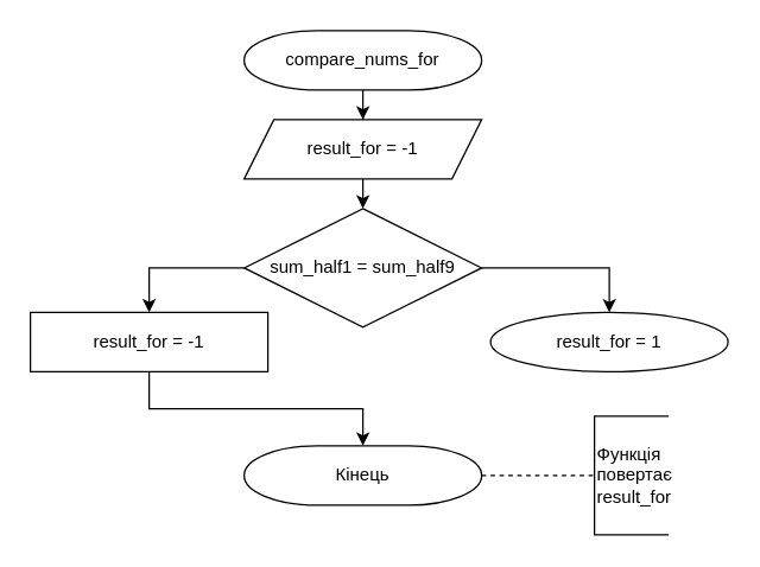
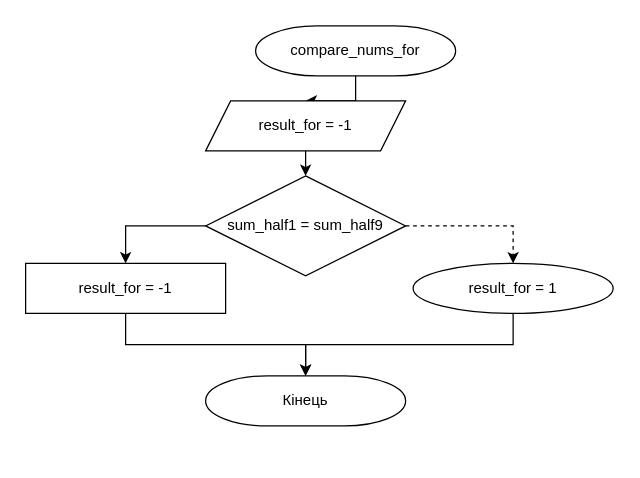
  <mxCell id="0" />
  <mxCell id="1" parent="0" />
  <mxCell id="2" style="edgeStyle=orthogonalEdgeStyle;rounded=0;orthogonalLoop=1;jettySize=auto;html=1;exitX=0.5;exitY=1;exitDx=0;exitDy=0;exitPerimeter=0;" edge="1" parent="1" source="3" target="5"><mxGeometry relative="1" as="geometry" /></mxCell>
- <mxCell id="3" value="compare_nums_for" style="strokeWidth=1;html=1;shape=mxgraph.flowchart.terminator;whiteSpace=wrap;" vertex="1" parent="1"><mxGeometry x="164" y="20" width="160" height="40" as="geometry" /></mxCell>
+ <mxCell id="3" value="compare_nums_for" style="strokeWidth=1;html=1;shape=mxgraph.flowchart.terminator;whiteSpace=wrap;" vertex="1" parent="1"><mxGeometry x="204" y="20" width="160" height="40" as="geometry" /></mxCell>
  <mxCell id="4" style="edgeStyle=orthogonalEdgeStyle;rounded=0;orthogonalLoop=1;jettySize=auto;html=1;exitX=0.5;exitY=1;exitDx=0;exitDy=0;entryX=0.5;entryY=0;entryDx=0;entryDy=0;" edge="1" parent="1" source="5" target="8"><mxGeometry relative="1" as="geometry" /></mxCell>
  <mxCell id="5" value="result_for = -1" style="shape=parallelogram;perimeter=parallelogramPerimeter;whiteSpace=wrap;html=1;fixedSize=1;strokeWidth=1;" vertex="1" parent="1"><mxGeometry x="164" y="80" width="160" height="40" as="geometry" /></mxCell>
  <mxCell id="6" style="edgeStyle=orthogonalEdgeStyle;rounded=0;orthogonalLoop=1;jettySize=auto;html=1;exitX=0;exitY=0.5;exitDx=0;exitDy=0;entryX=0.5;entryY=0;entryDx=0;entryDy=0;" edge="1" parent="1" source="8" target="12"><mxGeometry relative="1" as="geometry" /></mxCell>
- <mxCell id="7" style="edgeStyle=orthogonalEdgeStyle;rounded=0;orthogonalLoop=1;jettySize=auto;html=1;entryX=0.5;entryY=0;entryDx=0;entryDy=0;" edge="1" parent="1" source="8" target="10"><mxGeometry relative="1" as="geometry" /></mxCell>
+ <mxCell id="7" style="edgeStyle=orthogonalEdgeStyle;rounded=0;orthogonalLoop=1;jettySize=auto;html=1;entryX=0.5;entryY=0;entryDx=0;entryDy=0;dashed=1;" edge="1" parent="1" source="8" target="10"><mxGeometry relative="1" as="geometry" /></mxCell>
  <mxCell id="8" value="sum_half1 = sum_half9" style="rhombus;whiteSpace=wrap;html=1;strokeWidth=1;" vertex="1" parent="1"><mxGeometry x="164" y="140" width="160" height="80" as="geometry" /></mxCell>
+ <mxCell id="9" style="edgeStyle=orthogonalEdgeStyle;rounded=0;orthogonalLoop=1;jettySize=auto;html=1;exitX=0.5;exitY=1;exitDx=0;exitDy=0;entryX=0.5;entryY=0;entryDx=0;entryDy=0;entryPerimeter=0;" edge="1" parent="1" source="10" target="14"><mxGeometry relative="1" as="geometry"><mxPoint x="240" y="300" as="targetPoint" /></mxGeometry></mxCell>
  <mxCell id="10" value="result_for = 1" style="ellipse;whiteSpace=wrap;html=1;strokeWidth=1;" vertex="1" parent="1"><mxGeometry x="330" y="210" width="160" height="40" as="geometry" /></mxCell>
  <mxCell id="11" style="edgeStyle=orthogonalEdgeStyle;rounded=0;orthogonalLoop=1;jettySize=auto;html=1;exitX=0.5;exitY=1;exitDx=0;exitDy=0;entryX=0.5;entryY=0;entryDx=0;entryDy=0;entryPerimeter=0;" edge="1" parent="1" source="12" target="14"><mxGeometry relative="1" as="geometry" /></mxCell>
  <mxCell id="12" value="result_for = -1" style="rounded=0;whiteSpace=wrap;html=1;strokeWidth=1;" vertex="1" parent="1"><mxGeometry x="20" y="210" width="160" height="40" as="geometry" /></mxCell>
- <mxCell id="13" style="edgeStyle=orthogonalEdgeStyle;rounded=0;orthogonalLoop=1;jettySize=auto;html=1;exitX=1;exitY=0.5;exitDx=0;exitDy=0;exitPerimeter=0;entryX=0;entryY=0.5;entryDx=0;entryDy=0;entryPerimeter=0;dashed=1;endArrow=none;endFill=0;" edge="1" parent="1" source="14" target="15"><mxGeometry relative="1" as="geometry" /></mxCell>
  <mxCell id="14" value="Кінець" style="strokeWidth=1;html=1;shape=mxgraph.flowchart.terminator;whiteSpace=wrap;" vertex="1" parent="1"><mxGeometry x="164" y="300" width="160" height="40" as="geometry" /></mxCell>
- <mxCell id="15" value="&lt;div&gt;Функція &lt;br&gt;&lt;/div&gt;&lt;div&gt;повертає&lt;/div&gt;&lt;div&gt;result_for&lt;br&gt;&lt;/div&gt;" style="strokeWidth=1;html=1;shape=mxgraph.flowchart.annotation_1;align=left;pointerEvents=1;" vertex="1" parent="1"><mxGeometry x="400" y="280" width="50" height="80" as="geometry" /></mxCell>
